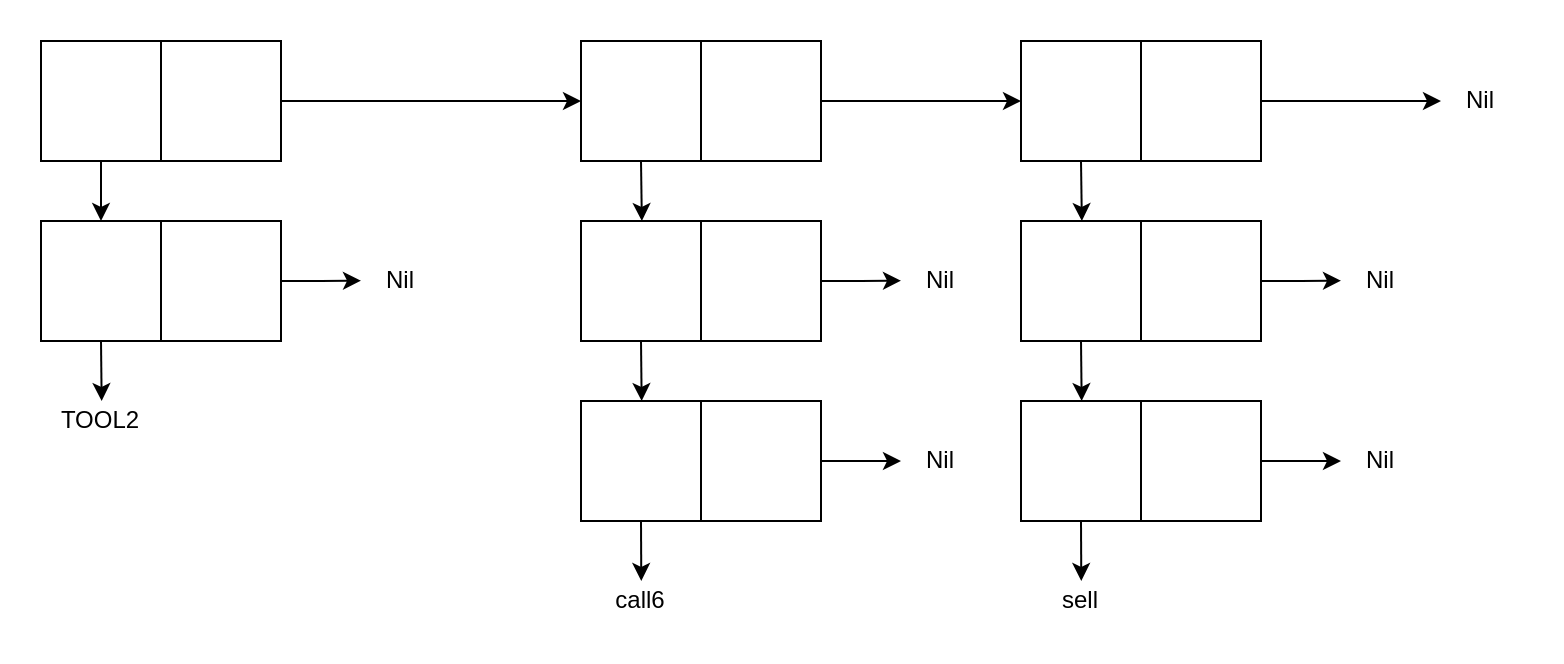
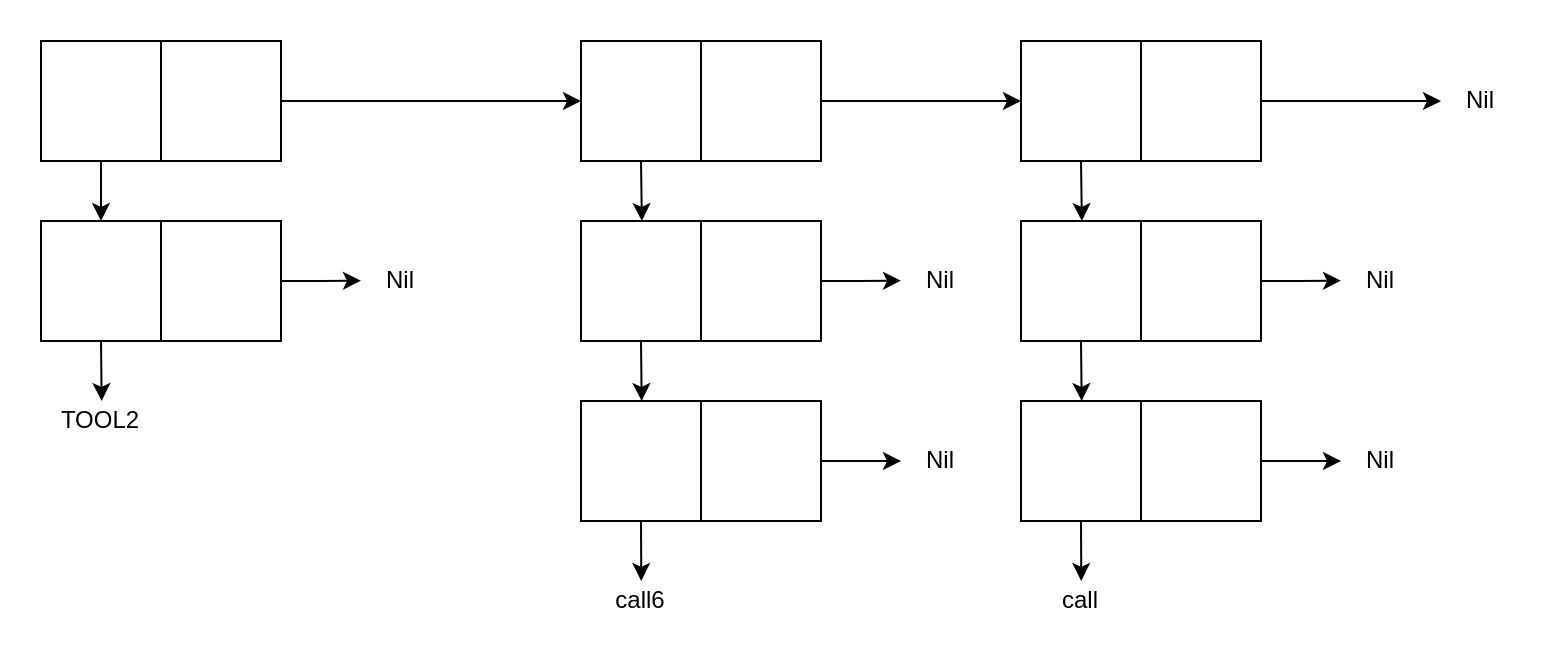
  <mxCell id="0" />
  <mxCell id="1" parent="0" />
  <mxCell id="2" value="" style="group" parent="1" vertex="1" connectable="0"><mxGeometry x="20" y="20" width="120" height="60" as="geometry" /></mxCell>
  <mxCell id="3" value="" style="rounded=0;whiteSpace=wrap;html=1;" parent="2" vertex="1"><mxGeometry width="120" height="60" as="geometry" /></mxCell>
  <mxCell id="4" value="" style="endArrow=none;html=1;entryX=0.5;entryY=0;entryDx=0;entryDy=0;exitX=0.5;exitY=1;exitDx=0;exitDy=0;" parent="2" source="3" target="3" edge="1"><mxGeometry width="50" height="50" relative="1" as="geometry"><mxPoint x="10" y="140" as="sourcePoint" /><mxPoint x="60" y="90" as="targetPoint" /></mxGeometry></mxCell>
  <mxCell id="5" style="edgeStyle=orthogonalEdgeStyle;rounded=0;orthogonalLoop=1;jettySize=auto;html=1;exitX=1;exitY=0.5;exitDx=0;exitDy=0;entryX=0;entryY=0.5;entryDx=0;entryDy=0;" parent="1" source="3" target="8" edge="1"><mxGeometry relative="1" as="geometry"><mxPoint x="200" y="50" as="targetPoint" /></mxGeometry></mxCell>
  <mxCell id="6" value="" style="endArrow=classic;html=1;exitX=0.25;exitY=1;exitDx=0;exitDy=0;entryX=0.25;entryY=0;entryDx=0;entryDy=0;" parent="1" source="3" edge="1"><mxGeometry width="50" height="50" relative="1" as="geometry"><mxPoint x="30" y="100" as="sourcePoint" /><mxPoint x="50" y="110" as="targetPoint" /></mxGeometry></mxCell>
  <mxCell id="7" value="" style="group" parent="1" vertex="1" connectable="0"><mxGeometry x="290" y="20" width="120" height="60" as="geometry" /></mxCell>
  <mxCell id="8" value="" style="rounded=0;whiteSpace=wrap;html=1;" parent="7" vertex="1"><mxGeometry width="120" height="60" as="geometry" /></mxCell>
  <mxCell id="9" value="" style="endArrow=none;html=1;entryX=0.5;entryY=0;entryDx=0;entryDy=0;exitX=0.5;exitY=1;exitDx=0;exitDy=0;" parent="7" source="8" target="8" edge="1"><mxGeometry width="50" height="50" relative="1" as="geometry"><mxPoint x="10" y="140" as="sourcePoint" /><mxPoint x="60" y="90" as="targetPoint" /></mxGeometry></mxCell>
  <mxCell id="10" style="edgeStyle=orthogonalEdgeStyle;rounded=0;orthogonalLoop=1;jettySize=auto;html=1;exitX=1;exitY=0.5;exitDx=0;exitDy=0;entryX=0;entryY=0.5;entryDx=0;entryDy=0;" parent="1" source="8" target="33" edge="1"><mxGeometry relative="1" as="geometry"><mxPoint x="500" y="50" as="targetPoint" /></mxGeometry></mxCell>
  <mxCell id="11" style="edgeStyle=orthogonalEdgeStyle;rounded=0;orthogonalLoop=1;jettySize=auto;html=1;exitX=0.25;exitY=1;exitDx=0;exitDy=0;" parent="1" source="8" edge="1"><mxGeometry relative="1" as="geometry"><mxPoint x="320.429" y="110" as="targetPoint" /></mxGeometry></mxCell>
  <mxCell id="12" value="" style="group" parent="1" vertex="1" connectable="0"><mxGeometry x="290" y="110" width="120" height="60" as="geometry" /></mxCell>
  <mxCell id="13" value="" style="rounded=0;whiteSpace=wrap;html=1;" parent="12" vertex="1"><mxGeometry width="120" height="60" as="geometry" /></mxCell>
  <mxCell id="14" value="" style="endArrow=none;html=1;entryX=0.5;entryY=0;entryDx=0;entryDy=0;exitX=0.5;exitY=1;exitDx=0;exitDy=0;" parent="12" source="13" target="13" edge="1"><mxGeometry width="50" height="50" relative="1" as="geometry"><mxPoint x="10" y="140" as="sourcePoint" /><mxPoint x="60" y="90" as="targetPoint" /></mxGeometry></mxCell>
  <mxCell id="15" value="" style="group" parent="1" vertex="1" connectable="0"><mxGeometry x="20" y="110" width="120" height="60" as="geometry" /></mxCell>
  <mxCell id="16" value="" style="rounded=0;whiteSpace=wrap;html=1;" parent="15" vertex="1"><mxGeometry width="120" height="60" as="geometry" /></mxCell>
  <mxCell id="17" value="" style="endArrow=none;html=1;entryX=0.5;entryY=0;entryDx=0;entryDy=0;exitX=0.5;exitY=1;exitDx=0;exitDy=0;" parent="15" source="16" target="16" edge="1"><mxGeometry width="50" height="50" relative="1" as="geometry"><mxPoint x="10" y="140" as="sourcePoint" /><mxPoint x="60" y="90" as="targetPoint" /></mxGeometry></mxCell>
  <mxCell id="18" style="edgeStyle=orthogonalEdgeStyle;rounded=0;orthogonalLoop=1;jettySize=auto;html=1;exitX=1;exitY=0.5;exitDx=0;exitDy=0;" parent="1" source="16" edge="1"><mxGeometry relative="1" as="geometry"><mxPoint x="180" y="139.833" as="targetPoint" /></mxGeometry></mxCell>
  <mxCell id="19" style="edgeStyle=orthogonalEdgeStyle;rounded=0;orthogonalLoop=1;jettySize=auto;html=1;exitX=1;exitY=0.5;exitDx=0;exitDy=0;" parent="1" source="13" edge="1"><mxGeometry relative="1" as="geometry"><mxPoint x="450" y="139.833" as="targetPoint" /></mxGeometry></mxCell>
  <mxCell id="20" style="edgeStyle=orthogonalEdgeStyle;rounded=0;orthogonalLoop=1;jettySize=auto;html=1;exitX=0.25;exitY=1;exitDx=0;exitDy=0;" parent="1" source="16" edge="1"><mxGeometry relative="1" as="geometry"><mxPoint x="50.333" y="200" as="targetPoint" /></mxGeometry></mxCell>
  <mxCell id="21" style="edgeStyle=orthogonalEdgeStyle;rounded=0;orthogonalLoop=1;jettySize=auto;html=1;exitX=0.25;exitY=1;exitDx=0;exitDy=0;" parent="1" source="13" edge="1"><mxGeometry relative="1" as="geometry"><mxPoint x="320.333" y="200" as="targetPoint" /></mxGeometry></mxCell>
  <mxCell id="22" value="Nil" style="text;html=1;strokeColor=none;fillColor=none;align=center;verticalAlign=middle;whiteSpace=wrap;rounded=0;" parent="1" vertex="1"><mxGeometry x="180" y="130" width="40" height="20" as="geometry" /></mxCell>
  <mxCell id="23" value="Nil" style="text;html=1;strokeColor=none;fillColor=none;align=center;verticalAlign=middle;whiteSpace=wrap;rounded=0;" parent="1" vertex="1"><mxGeometry x="450" y="130" width="40" height="20" as="geometry" /></mxCell>
  <mxCell id="24" value="TOOL2" style="text;html=1;strokeColor=none;fillColor=none;align=center;verticalAlign=middle;whiteSpace=wrap;rounded=0;" parent="1" vertex="1"><mxGeometry x="30" y="200" width="40" height="20" as="geometry" /></mxCell>
  <mxCell id="25" value="" style="group" parent="1" vertex="1" connectable="0"><mxGeometry x="290" y="200" width="120" height="60" as="geometry" /></mxCell>
  <mxCell id="26" value="" style="rounded=0;whiteSpace=wrap;html=1;" parent="25" vertex="1"><mxGeometry width="120" height="60" as="geometry" /></mxCell>
  <mxCell id="27" value="" style="endArrow=none;html=1;entryX=0.5;entryY=0;entryDx=0;entryDy=0;exitX=0.5;exitY=1;exitDx=0;exitDy=0;" parent="25" source="26" target="26" edge="1"><mxGeometry width="50" height="50" relative="1" as="geometry"><mxPoint x="10" y="140" as="sourcePoint" /><mxPoint x="60" y="90" as="targetPoint" /></mxGeometry></mxCell>
  <mxCell id="28" style="edgeStyle=orthogonalEdgeStyle;rounded=0;orthogonalLoop=1;jettySize=auto;html=1;exitX=0.25;exitY=1;exitDx=0;exitDy=0;" parent="1" source="26" edge="1"><mxGeometry relative="1" as="geometry"><mxPoint x="320.143" y="290" as="targetPoint" /></mxGeometry></mxCell>
  <mxCell id="29" value="call6" style="text;html=1;strokeColor=none;fillColor=none;align=center;verticalAlign=middle;whiteSpace=wrap;rounded=0;" parent="1" vertex="1"><mxGeometry x="300" y="290" width="40" height="20" as="geometry" /></mxCell>
  <mxCell id="30" style="edgeStyle=orthogonalEdgeStyle;rounded=0;orthogonalLoop=1;jettySize=auto;html=1;exitX=1;exitY=0.5;exitDx=0;exitDy=0;" parent="1" source="26" edge="1"><mxGeometry relative="1" as="geometry"><mxPoint x="450" y="230" as="targetPoint" /></mxGeometry></mxCell>
  <mxCell id="31" value="Nil" style="text;html=1;strokeColor=none;fillColor=none;align=center;verticalAlign=middle;whiteSpace=wrap;rounded=0;" parent="1" vertex="1"><mxGeometry x="450" y="220" width="40" height="20" as="geometry" /></mxCell>
  <mxCell id="32" value="" style="group" parent="1" vertex="1" connectable="0"><mxGeometry x="510" y="20" width="120" height="60" as="geometry" /></mxCell>
  <mxCell id="33" value="" style="rounded=0;whiteSpace=wrap;html=1;" parent="32" vertex="1"><mxGeometry width="120" height="60" as="geometry" /></mxCell>
  <mxCell id="34" value="" style="endArrow=none;html=1;entryX=0.5;entryY=0;entryDx=0;entryDy=0;exitX=0.5;exitY=1;exitDx=0;exitDy=0;" parent="32" source="33" target="33" edge="1"><mxGeometry width="50" height="50" relative="1" as="geometry"><mxPoint x="10" y="140" as="sourcePoint" /><mxPoint x="60" y="90" as="targetPoint" /></mxGeometry></mxCell>
  <mxCell id="35" style="edgeStyle=orthogonalEdgeStyle;rounded=0;orthogonalLoop=1;jettySize=auto;html=1;exitX=1;exitY=0.5;exitDx=0;exitDy=0;" parent="1" source="33" edge="1"><mxGeometry relative="1" as="geometry"><mxPoint x="720" y="50" as="targetPoint" /></mxGeometry></mxCell>
  <mxCell id="36" style="edgeStyle=orthogonalEdgeStyle;rounded=0;orthogonalLoop=1;jettySize=auto;html=1;exitX=0.25;exitY=1;exitDx=0;exitDy=0;" parent="1" source="33" edge="1"><mxGeometry relative="1" as="geometry"><mxPoint x="540.429" y="110" as="targetPoint" /></mxGeometry></mxCell>
  <mxCell id="37" value="" style="group" parent="1" vertex="1" connectable="0"><mxGeometry x="510" y="110" width="120" height="60" as="geometry" /></mxCell>
  <mxCell id="38" value="" style="rounded=0;whiteSpace=wrap;html=1;" parent="37" vertex="1"><mxGeometry width="120" height="60" as="geometry" /></mxCell>
  <mxCell id="39" value="" style="endArrow=none;html=1;entryX=0.5;entryY=0;entryDx=0;entryDy=0;exitX=0.5;exitY=1;exitDx=0;exitDy=0;" parent="37" source="38" target="38" edge="1"><mxGeometry width="50" height="50" relative="1" as="geometry"><mxPoint x="10" y="140" as="sourcePoint" /><mxPoint x="60" y="90" as="targetPoint" /></mxGeometry></mxCell>
  <mxCell id="40" style="edgeStyle=orthogonalEdgeStyle;rounded=0;orthogonalLoop=1;jettySize=auto;html=1;exitX=1;exitY=0.5;exitDx=0;exitDy=0;" parent="1" source="38" edge="1"><mxGeometry relative="1" as="geometry"><mxPoint x="670" y="139.833" as="targetPoint" /></mxGeometry></mxCell>
  <mxCell id="41" style="edgeStyle=orthogonalEdgeStyle;rounded=0;orthogonalLoop=1;jettySize=auto;html=1;exitX=0.25;exitY=1;exitDx=0;exitDy=0;" parent="1" source="38" edge="1"><mxGeometry relative="1" as="geometry"><mxPoint x="540.333" y="200" as="targetPoint" /></mxGeometry></mxCell>
  <mxCell id="42" value="Nil" style="text;html=1;strokeColor=none;fillColor=none;align=center;verticalAlign=middle;whiteSpace=wrap;rounded=0;" parent="1" vertex="1"><mxGeometry x="670" y="130" width="40" height="20" as="geometry" /></mxCell>
  <mxCell id="43" value="" style="group" parent="1" vertex="1" connectable="0"><mxGeometry x="510" y="200" width="120" height="60" as="geometry" /></mxCell>
  <mxCell id="44" value="" style="rounded=0;whiteSpace=wrap;html=1;" parent="43" vertex="1"><mxGeometry width="120" height="60" as="geometry" /></mxCell>
  <mxCell id="45" value="" style="endArrow=none;html=1;entryX=0.5;entryY=0;entryDx=0;entryDy=0;exitX=0.5;exitY=1;exitDx=0;exitDy=0;" parent="43" source="44" target="44" edge="1"><mxGeometry width="50" height="50" relative="1" as="geometry"><mxPoint x="10" y="140" as="sourcePoint" /><mxPoint x="60" y="90" as="targetPoint" /></mxGeometry></mxCell>
  <mxCell id="46" style="edgeStyle=orthogonalEdgeStyle;rounded=0;orthogonalLoop=1;jettySize=auto;html=1;exitX=0.25;exitY=1;exitDx=0;exitDy=0;" parent="1" source="44" edge="1"><mxGeometry relative="1" as="geometry"><mxPoint x="540.143" y="290" as="targetPoint" /></mxGeometry></mxCell>
- <mxCell id="47" value="sell" style="text;html=1;strokeColor=none;fillColor=none;align=center;verticalAlign=middle;whiteSpace=wrap;rounded=0;" parent="1" vertex="1"><mxGeometry x="520" y="290" width="40" height="20" as="geometry" /></mxCell>
+ <mxCell id="47" value="call" style="text;html=1;strokeColor=none;fillColor=none;align=center;verticalAlign=middle;whiteSpace=wrap;rounded=0;" parent="1" vertex="1"><mxGeometry x="520" y="290" width="40" height="20" as="geometry" /></mxCell>
  <mxCell id="48" style="edgeStyle=orthogonalEdgeStyle;rounded=0;orthogonalLoop=1;jettySize=auto;html=1;exitX=1;exitY=0.5;exitDx=0;exitDy=0;" parent="1" source="44" edge="1"><mxGeometry relative="1" as="geometry"><mxPoint x="670" y="230" as="targetPoint" /></mxGeometry></mxCell>
  <mxCell id="49" value="Nil" style="text;html=1;strokeColor=none;fillColor=none;align=center;verticalAlign=middle;whiteSpace=wrap;rounded=0;" parent="1" vertex="1"><mxGeometry x="670" y="220" width="40" height="20" as="geometry" /></mxCell>
  <mxCell id="50" value="Nil" style="text;html=1;strokeColor=none;fillColor=none;align=center;verticalAlign=middle;whiteSpace=wrap;rounded=0;" parent="1" vertex="1"><mxGeometry x="720" y="40" width="40" height="20" as="geometry" /></mxCell>
